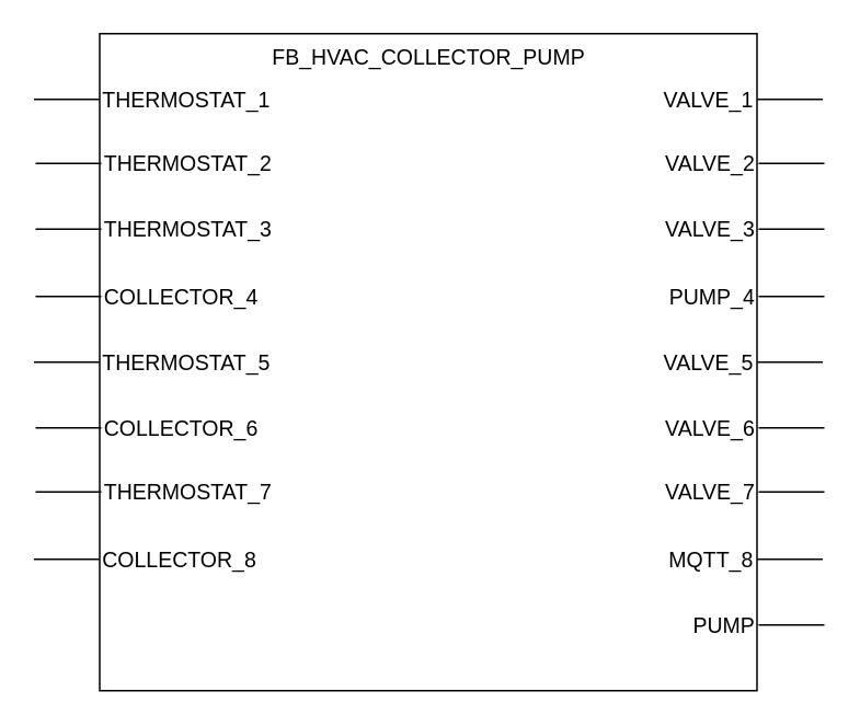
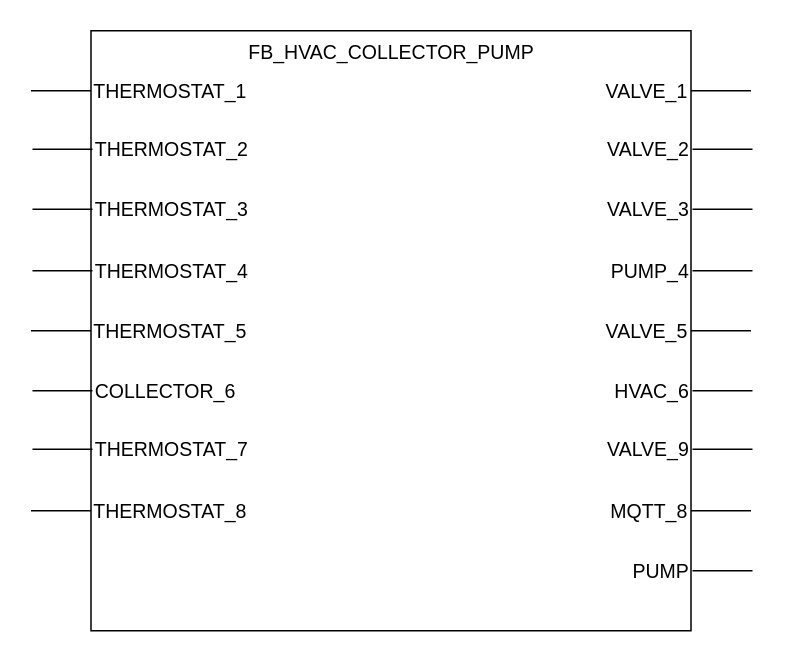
  <mxCell id="0" />
  <mxCell id="1" parent="0" />
  <mxCell id="2" value="" style="whiteSpace=wrap;html=1;aspect=fixed;" parent="1" vertex="1"><mxGeometry x="60" y="20" width="400" height="400" as="geometry" /></mxCell>
  <mxCell id="3" value="&lt;div&gt;&lt;span&gt;FB_HVAC_COLLECTOR_PUMP&lt;/span&gt;&lt;/div&gt;" style="text;html=1;align=center;fontSize=13;" parent="1" vertex="1"><mxGeometry x="155" y="20" width="210" height="30" as="geometry" /></mxCell>
  <mxCell id="4" value="" style="endArrow=none;html=1;fontSize=13;" parent="1" edge="1"><mxGeometry width="50" height="50" relative="1" as="geometry"><mxPoint x="20" y="60" as="sourcePoint" /><mxPoint x="60" y="60" as="targetPoint" /><Array as="points"><mxPoint x="20" y="60" /></Array></mxGeometry></mxCell>
  <mxCell id="5" value="THERMOSTAT_1" style="text;html=1;strokeColor=none;fillColor=none;align=left;verticalAlign=middle;whiteSpace=wrap;rounded=0;fontSize=13;" parent="1" vertex="1"><mxGeometry x="60" y="50" width="120" height="20" as="geometry" /></mxCell>
  <mxCell id="6" value="" style="endArrow=none;html=1;fontSize=13;" parent="1" edge="1"><mxGeometry width="50" height="50" relative="1" as="geometry"><mxPoint x="460" y="60" as="sourcePoint" /><mxPoint x="500" y="60" as="targetPoint" /><Array as="points"><mxPoint x="460" y="60" /></Array></mxGeometry></mxCell>
  <mxCell id="7" value="VALVE_1" style="text;html=1;strokeColor=none;fillColor=none;align=right;verticalAlign=middle;whiteSpace=wrap;rounded=0;fontSize=13;" parent="1" vertex="1"><mxGeometry x="380" y="50" width="80" height="20" as="geometry" /></mxCell>
  <mxCell id="8" value="" style="endArrow=none;html=1;fontSize=13;" edge="1" parent="1"><mxGeometry width="50" height="50" relative="1" as="geometry"><mxPoint x="21" y="99" as="sourcePoint" /><mxPoint x="61" y="99" as="targetPoint" /><Array as="points"><mxPoint x="21" y="99" /></Array></mxGeometry></mxCell>
  <mxCell id="9" value="THERMOSTAT_2" style="text;html=1;strokeColor=none;fillColor=none;align=left;verticalAlign=middle;whiteSpace=wrap;rounded=0;fontSize=13;" vertex="1" parent="1"><mxGeometry x="61" y="89" width="120" height="20" as="geometry" /></mxCell>
  <mxCell id="10" value="" style="endArrow=none;html=1;fontSize=13;" edge="1" parent="1"><mxGeometry width="50" height="50" relative="1" as="geometry"><mxPoint x="461" y="99" as="sourcePoint" /><mxPoint x="501" y="99" as="targetPoint" /><Array as="points"><mxPoint x="461" y="99" /></Array></mxGeometry></mxCell>
  <mxCell id="11" value="VALVE_2" style="text;html=1;strokeColor=none;fillColor=none;align=right;verticalAlign=middle;whiteSpace=wrap;rounded=0;fontSize=13;" vertex="1" parent="1"><mxGeometry x="381" y="89" width="80" height="20" as="geometry" /></mxCell>
  <mxCell id="12" value="" style="endArrow=none;html=1;fontSize=13;" edge="1" parent="1"><mxGeometry width="50" height="50" relative="1" as="geometry"><mxPoint x="21" y="139" as="sourcePoint" /><mxPoint x="61" y="139" as="targetPoint" /><Array as="points"><mxPoint x="21" y="139" /></Array></mxGeometry></mxCell>
  <mxCell id="13" value="THERMOSTAT_3" style="text;html=1;strokeColor=none;fillColor=none;align=left;verticalAlign=middle;whiteSpace=wrap;rounded=0;fontSize=13;" vertex="1" parent="1"><mxGeometry x="61" y="129" width="120" height="20" as="geometry" /></mxCell>
  <mxCell id="14" value="" style="endArrow=none;html=1;fontSize=13;" edge="1" parent="1"><mxGeometry width="50" height="50" relative="1" as="geometry"><mxPoint x="461" y="139" as="sourcePoint" /><mxPoint x="501" y="139" as="targetPoint" /><Array as="points"><mxPoint x="461" y="139" /></Array></mxGeometry></mxCell>
  <mxCell id="15" value="VALVE_3" style="text;html=1;strokeColor=none;fillColor=none;align=right;verticalAlign=middle;whiteSpace=wrap;rounded=0;fontSize=13;" vertex="1" parent="1"><mxGeometry x="381" y="129" width="80" height="20" as="geometry" /></mxCell>
  <mxCell id="16" value="" style="endArrow=none;html=1;fontSize=13;" edge="1" parent="1"><mxGeometry width="50" height="50" relative="1" as="geometry"><mxPoint x="21" y="180" as="sourcePoint" /><mxPoint x="61" y="180" as="targetPoint" /><Array as="points"><mxPoint x="21" y="180" /></Array></mxGeometry></mxCell>
- <mxCell id="17" value="COLLECTOR_4" style="text;html=1;strokeColor=none;fillColor=none;align=left;verticalAlign=middle;whiteSpace=wrap;rounded=0;fontSize=13;" vertex="1" parent="1"><mxGeometry x="61" y="170" width="120" height="20" as="geometry" /></mxCell>
+ <mxCell id="17" value="THERMOSTAT_4" style="text;html=1;strokeColor=none;fillColor=none;align=left;verticalAlign=middle;whiteSpace=wrap;rounded=0;fontSize=13;" vertex="1" parent="1"><mxGeometry x="61" y="170" width="120" height="20" as="geometry" /></mxCell>
  <mxCell id="18" value="" style="endArrow=none;html=1;fontSize=13;" edge="1" parent="1"><mxGeometry width="50" height="50" relative="1" as="geometry"><mxPoint x="461" y="180" as="sourcePoint" /><mxPoint x="501" y="180" as="targetPoint" /><Array as="points"><mxPoint x="461" y="180" /></Array></mxGeometry></mxCell>
  <mxCell id="19" value="PUMP_4" style="text;html=1;strokeColor=none;fillColor=none;align=right;verticalAlign=middle;whiteSpace=wrap;rounded=0;fontSize=13;" vertex="1" parent="1"><mxGeometry x="381" y="170" width="80" height="20" as="geometry" /></mxCell>
  <mxCell id="20" value="" style="endArrow=none;html=1;fontSize=13;" edge="1" parent="1"><mxGeometry width="50" height="50" relative="1" as="geometry"><mxPoint x="20" y="220" as="sourcePoint" /><mxPoint x="60" y="220" as="targetPoint" /><Array as="points"><mxPoint x="20" y="220" /></Array></mxGeometry></mxCell>
  <mxCell id="21" value="THERMOSTAT_5" style="text;html=1;strokeColor=none;fillColor=none;align=left;verticalAlign=middle;whiteSpace=wrap;rounded=0;fontSize=13;" vertex="1" parent="1"><mxGeometry x="60" y="210" width="120" height="20" as="geometry" /></mxCell>
  <mxCell id="22" value="" style="endArrow=none;html=1;fontSize=13;" edge="1" parent="1"><mxGeometry width="50" height="50" relative="1" as="geometry"><mxPoint x="460" y="220" as="sourcePoint" /><mxPoint x="500" y="220" as="targetPoint" /><Array as="points"><mxPoint x="460" y="220" /></Array></mxGeometry></mxCell>
  <mxCell id="23" value="VALVE_5" style="text;html=1;strokeColor=none;fillColor=none;align=right;verticalAlign=middle;whiteSpace=wrap;rounded=0;fontSize=13;" vertex="1" parent="1"><mxGeometry x="380" y="210" width="80" height="20" as="geometry" /></mxCell>
  <mxCell id="24" value="" style="endArrow=none;html=1;fontSize=13;" edge="1" parent="1"><mxGeometry width="50" height="50" relative="1" as="geometry"><mxPoint x="21" y="260" as="sourcePoint" /><mxPoint x="61" y="260" as="targetPoint" /><Array as="points"><mxPoint x="21" y="260" /></Array></mxGeometry></mxCell>
  <mxCell id="25" value="COLLECTOR_6" style="text;html=1;strokeColor=none;fillColor=none;align=left;verticalAlign=middle;whiteSpace=wrap;rounded=0;fontSize=13;" vertex="1" parent="1"><mxGeometry x="61" y="250" width="120" height="20" as="geometry" /></mxCell>
  <mxCell id="26" value="" style="endArrow=none;html=1;fontSize=13;" edge="1" parent="1"><mxGeometry width="50" height="50" relative="1" as="geometry"><mxPoint x="461" y="260" as="sourcePoint" /><mxPoint x="501" y="260" as="targetPoint" /><Array as="points"><mxPoint x="461" y="260" /></Array></mxGeometry></mxCell>
- <mxCell id="27" value="VALVE_6" style="text;html=1;strokeColor=none;fillColor=none;align=right;verticalAlign=middle;whiteSpace=wrap;rounded=0;fontSize=13;" vertex="1" parent="1"><mxGeometry x="381" y="250" width="80" height="20" as="geometry" /></mxCell>
+ <mxCell id="27" value="HVAC_6" style="text;html=1;strokeColor=none;fillColor=none;align=right;verticalAlign=middle;whiteSpace=wrap;rounded=0;fontSize=13;" vertex="1" parent="1"><mxGeometry x="381" y="250" width="80" height="20" as="geometry" /></mxCell>
  <mxCell id="28" value="" style="endArrow=none;html=1;fontSize=13;" edge="1" parent="1"><mxGeometry width="50" height="50" relative="1" as="geometry"><mxPoint x="21" y="299" as="sourcePoint" /><mxPoint x="61" y="299" as="targetPoint" /><Array as="points"><mxPoint x="21" y="299" /></Array></mxGeometry></mxCell>
  <mxCell id="29" value="THERMOSTAT_7" style="text;html=1;strokeColor=none;fillColor=none;align=left;verticalAlign=middle;whiteSpace=wrap;rounded=0;fontSize=13;" vertex="1" parent="1"><mxGeometry x="61" y="289" width="120" height="20" as="geometry" /></mxCell>
  <mxCell id="30" value="" style="endArrow=none;html=1;fontSize=13;" edge="1" parent="1"><mxGeometry width="50" height="50" relative="1" as="geometry"><mxPoint x="461" y="299" as="sourcePoint" /><mxPoint x="501" y="299" as="targetPoint" /><Array as="points"><mxPoint x="461" y="299" /></Array></mxGeometry></mxCell>
- <mxCell id="31" value="VALVE_7" style="text;html=1;strokeColor=none;fillColor=none;align=right;verticalAlign=middle;whiteSpace=wrap;rounded=0;fontSize=13;" vertex="1" parent="1"><mxGeometry x="381" y="289" width="80" height="20" as="geometry" /></mxCell>
+ <mxCell id="31" value="VALVE_9" style="text;html=1;strokeColor=none;fillColor=none;align=right;verticalAlign=middle;whiteSpace=wrap;rounded=0;fontSize=13;" vertex="1" parent="1"><mxGeometry x="381" y="289" width="80" height="20" as="geometry" /></mxCell>
  <mxCell id="32" value="" style="endArrow=none;html=1;fontSize=13;" edge="1" parent="1"><mxGeometry width="50" height="50" relative="1" as="geometry"><mxPoint x="20" y="340" as="sourcePoint" /><mxPoint x="60" y="340" as="targetPoint" /><Array as="points"><mxPoint x="20" y="340" /></Array></mxGeometry></mxCell>
- <mxCell id="33" value="COLLECTOR_8" style="text;html=1;strokeColor=none;fillColor=none;align=left;verticalAlign=middle;whiteSpace=wrap;rounded=0;fontSize=13;" vertex="1" parent="1"><mxGeometry x="60" y="330" width="120" height="20" as="geometry" /></mxCell>
+ <mxCell id="33" value="THERMOSTAT_8" style="text;html=1;strokeColor=none;fillColor=none;align=left;verticalAlign=middle;whiteSpace=wrap;rounded=0;fontSize=13;" vertex="1" parent="1"><mxGeometry x="60" y="330" width="120" height="20" as="geometry" /></mxCell>
  <mxCell id="34" value="" style="endArrow=none;html=1;fontSize=13;" edge="1" parent="1"><mxGeometry width="50" height="50" relative="1" as="geometry"><mxPoint x="460" y="340" as="sourcePoint" /><mxPoint x="500" y="340" as="targetPoint" /><Array as="points"><mxPoint x="460" y="340" /></Array></mxGeometry></mxCell>
  <mxCell id="35" value="MQTT_8" style="text;html=1;strokeColor=none;fillColor=none;align=right;verticalAlign=middle;whiteSpace=wrap;rounded=0;fontSize=13;" vertex="1" parent="1"><mxGeometry x="380" y="330" width="80" height="20" as="geometry" /></mxCell>
  <mxCell id="36" value="" style="endArrow=none;html=1;fontSize=13;" edge="1" parent="1"><mxGeometry width="50" height="50" relative="1" as="geometry"><mxPoint x="461" y="380" as="sourcePoint" /><mxPoint x="501" y="380" as="targetPoint" /><Array as="points"><mxPoint x="461" y="380" /></Array></mxGeometry></mxCell>
  <mxCell id="37" value="PUMP" style="text;html=1;strokeColor=none;fillColor=none;align=right;verticalAlign=middle;whiteSpace=wrap;rounded=0;fontSize=13;" vertex="1" parent="1"><mxGeometry x="381" y="370" width="80" height="20" as="geometry" /></mxCell>
